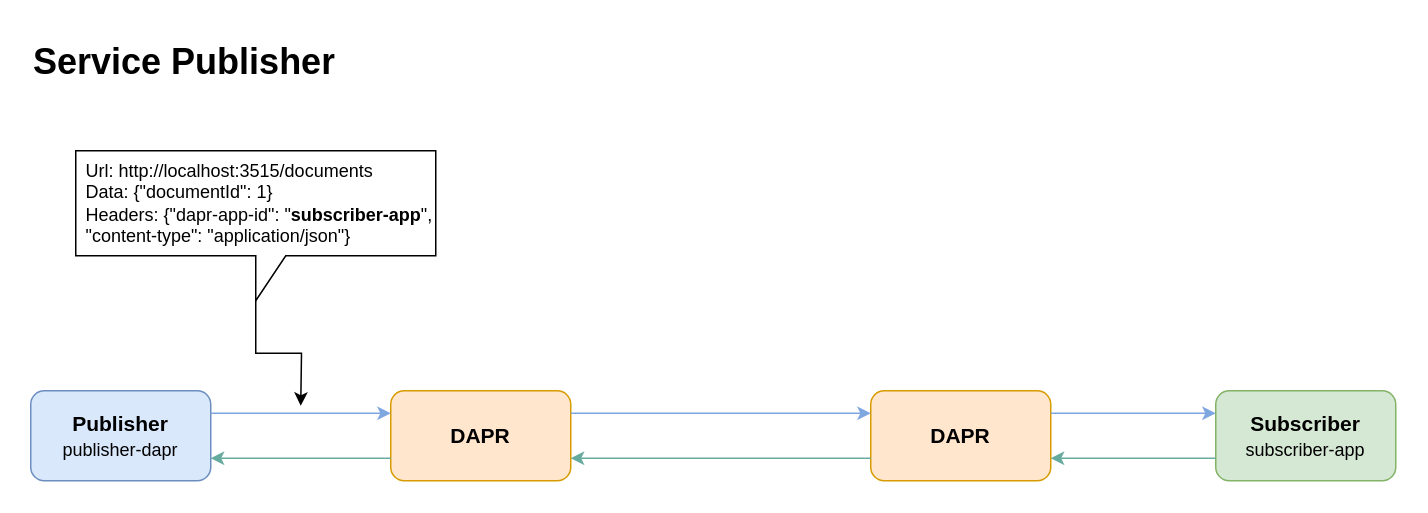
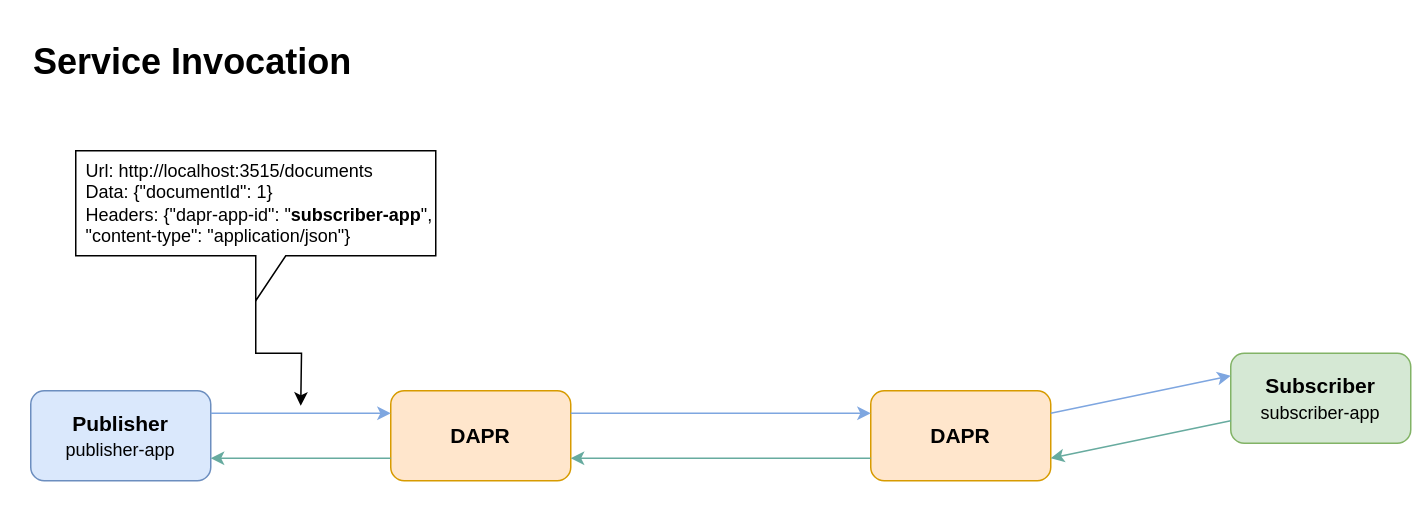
  <mxCell id="0" />
  <mxCell id="1" parent="0" />
- <mxCell id="2" value="&lt;b&gt;Publisher&lt;/b&gt;&lt;div&gt;&lt;font style=&quot;font-size: 12px;&quot;&gt;publisher-dapr&lt;/font&gt;&lt;/div&gt;" style="rounded=1;whiteSpace=wrap;html=1;fillColor=#dae8fc;strokeColor=#6c8ebf;fontSize=14;" vertex="1" parent="1"><mxGeometry x="20" y="260" width="120" height="60" as="geometry" /></mxCell>
+ <mxCell id="2" value="&lt;b&gt;Publisher&lt;/b&gt;&lt;div&gt;&lt;font style=&quot;font-size: 12px;&quot;&gt;publisher-app&lt;/font&gt;&lt;/div&gt;" style="rounded=1;whiteSpace=wrap;html=1;fillColor=#dae8fc;strokeColor=#6c8ebf;fontSize=14;" vertex="1" parent="1"><mxGeometry x="20" y="260" width="120" height="60" as="geometry" /></mxCell>
  <mxCell id="3" value="&lt;b&gt;DAPR&lt;/b&gt;" style="rounded=1;whiteSpace=wrap;html=1;fontSize=14;fillColor=#ffe6cc;strokeColor=#d79b00;" vertex="1" parent="1"><mxGeometry x="260" y="260" width="120" height="60" as="geometry" /></mxCell>
  <mxCell id="4" value="&lt;b&gt;DAPR&lt;/b&gt;" style="rounded=1;whiteSpace=wrap;html=1;fontSize=14;fillColor=#ffe6cc;strokeColor=#d79b00;" vertex="1" parent="1"><mxGeometry x="580" y="260" width="120" height="60" as="geometry" /></mxCell>
- <mxCell id="5" value="&lt;b&gt;Subscriber&lt;/b&gt;&lt;div&gt;&lt;font style=&quot;font-size: 12px;&quot;&gt;subscriber-app&lt;/font&gt;&lt;/div&gt;" style="rounded=1;whiteSpace=wrap;html=1;fontSize=14;fillColor=#d5e8d4;strokeColor=#82b366;" vertex="1" parent="1"><mxGeometry x="810" y="260" width="120" height="60" as="geometry" /></mxCell>
+ <mxCell id="5" value="&lt;b&gt;Subscriber&lt;/b&gt;&lt;div&gt;&lt;font style=&quot;font-size: 12px;&quot;&gt;subscriber-app&lt;/font&gt;&lt;/div&gt;" style="rounded=1;whiteSpace=wrap;html=1;fontSize=14;fillColor=#d5e8d4;strokeColor=#82b366;" vertex="1" parent="1"><mxGeometry x="820" y="235" width="120" height="60" as="geometry" /></mxCell>
  <mxCell id="6" value="" style="endArrow=classic;html=1;rounded=0;exitX=1;exitY=0.25;exitDx=0;exitDy=0;entryX=0;entryY=0.25;entryDx=0;entryDy=0;strokeColor=#7EA6E0;" edge="1" parent="1" source="2" target="3"><mxGeometry width="50" height="50" relative="1" as="geometry"><mxPoint x="530" y="500" as="sourcePoint" /><mxPoint x="580" y="450" as="targetPoint" /></mxGeometry></mxCell>
  <mxCell id="7" value="" style="endArrow=classic;html=1;rounded=0;exitX=1;exitY=0.25;exitDx=0;exitDy=0;entryX=0;entryY=0.25;entryDx=0;entryDy=0;strokeColor=#7EA6E0;" edge="1" parent="1" source="3" target="4"><mxGeometry width="50" height="50" relative="1" as="geometry"><mxPoint x="400" y="280" as="sourcePoint" /><mxPoint x="520" y="280" as="targetPoint" /></mxGeometry></mxCell>
  <mxCell id="8" value="" style="endArrow=classic;html=1;rounded=0;exitX=1;exitY=0.25;exitDx=0;exitDy=0;entryX=0;entryY=0.25;entryDx=0;entryDy=0;strokeColor=#7EA6E0;" edge="1" parent="1" source="4" target="5"><mxGeometry width="50" height="50" relative="1" as="geometry"><mxPoint x="720" y="230" as="sourcePoint" /><mxPoint x="920" y="230" as="targetPoint" /></mxGeometry></mxCell>
  <mxCell id="9" value="" style="endArrow=classic;html=1;rounded=0;entryX=1;entryY=0.75;entryDx=0;entryDy=0;exitX=0;exitY=0.75;exitDx=0;exitDy=0;strokeColor=#67AB9F;" edge="1" parent="1" source="5" target="4"><mxGeometry width="50" height="50" relative="1" as="geometry"><mxPoint x="530" y="500" as="sourcePoint" /><mxPoint x="580" y="450" as="targetPoint" /></mxGeometry></mxCell>
  <mxCell id="10" value="" style="endArrow=classic;html=1;rounded=0;entryX=1;entryY=0.75;entryDx=0;entryDy=0;exitX=0;exitY=0.75;exitDx=0;exitDy=0;strokeColor=#67AB9F;" edge="1" parent="1" source="4" target="3"><mxGeometry width="50" height="50" relative="1" as="geometry"><mxPoint x="580" y="310" as="sourcePoint" /><mxPoint x="470" y="310" as="targetPoint" /></mxGeometry></mxCell>
  <mxCell id="11" value="" style="endArrow=classic;html=1;rounded=0;entryX=1;entryY=0.75;entryDx=0;entryDy=0;exitX=0;exitY=0.75;exitDx=0;exitDy=0;strokeColor=#67AB9F;" edge="1" parent="1" source="3" target="2"><mxGeometry width="50" height="50" relative="1" as="geometry"><mxPoint x="250" y="300" as="sourcePoint" /><mxPoint x="140" y="300" as="targetPoint" /></mxGeometry></mxCell>
- <mxCell id="12" value="&lt;h1 style=&quot;margin-top: 0px;&quot;&gt;Service Publisher&lt;/h1&gt;" style="text;html=1;whiteSpace=wrap;overflow=hidden;rounded=0;" vertex="1" parent="1"><mxGeometry x="20" y="20" width="240" height="40" as="geometry" /></mxCell>
+ <mxCell id="12" value="&lt;h1 style=&quot;margin-top: 0px;&quot;&gt;Service Invocation&lt;/h1&gt;" style="text;html=1;whiteSpace=wrap;overflow=hidden;rounded=0;" vertex="1" parent="1"><mxGeometry x="20" y="20" width="240" height="40" as="geometry" /></mxCell>
  <mxCell id="13" style="edgeStyle=orthogonalEdgeStyle;rounded=0;orthogonalLoop=1;jettySize=auto;html=1;" edge="1" parent="1" source="14"><mxGeometry relative="1" as="geometry"><mxPoint x="200" y="270" as="targetPoint" /></mxGeometry></mxCell>
  <mxCell id="14" value="Url: http://localhost:3515/documents&lt;div&gt;Data: {&lt;span style=&quot;background-color: initial;&quot;&gt;&quot;documentId&quot;: 1&lt;/span&gt;&lt;span style=&quot;background-color: initial;&quot;&gt;}&lt;/span&gt;&lt;/div&gt;&lt;div&gt;&lt;span style=&quot;background-color: initial;&quot;&gt;Headers:&amp;nbsp;&lt;/span&gt;&lt;span style=&quot;background-color: initial;&quot;&gt;{&quot;dapr-app-id&quot;: &quot;&lt;b&gt;subscriber-app&lt;/b&gt;&quot;, &quot;content-type&quot;: &quot;application/json&quot;}&lt;/span&gt;&lt;/div&gt;" style="shape=callout;whiteSpace=wrap;html=1;perimeter=calloutPerimeter;align=left;spacingLeft=5;" vertex="1" parent="1"><mxGeometry x="50" y="100" width="240" height="100" as="geometry" /></mxCell>
